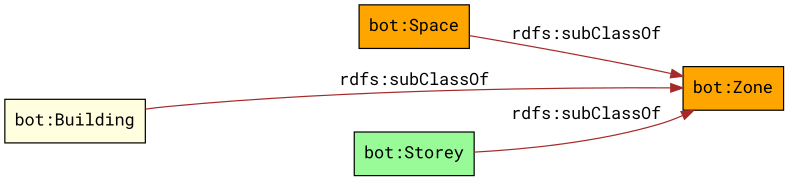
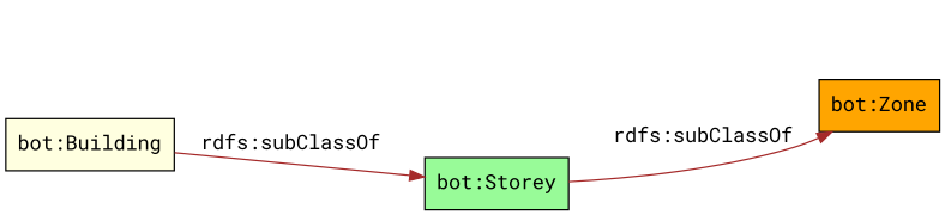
  digraph {
    fontname="Roboto Mono"
    rankdir=LR
    node [color=black fillcolor=orange fontname="Roboto Mono" shape=rectangle style=filled]
    edge [color=brown fontname="Roboto Mono" style=solid]
-   "bot:Space"
    "bot:Zone"
    "bot:Storey" [fillcolor=palegreen]
    "bot:Building" [fillcolor=lightyellow]
-   "bot:Space" -> "bot:Zone" [label="rdfs:subClassOf"]
    "bot:Storey" -> "bot:Zone" [label="rdfs:subClassOf"]
-   "bot:Building" -> "bot:Zone" [label="rdfs:subClassOf"]
+   "bot:Building" -> "bot:Storey" [label="rdfs:subClassOf"]
  }
